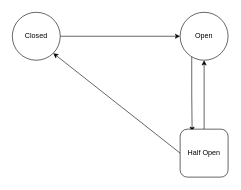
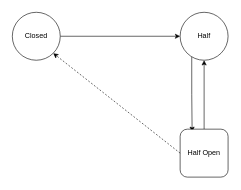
  <mxCell id="0" />
  <mxCell id="1" parent="0" />
  <mxCell id="2" style="edgeStyle=orthogonalEdgeStyle;rounded=0;orthogonalLoop=1;jettySize=auto;html=1;entryX=0;entryY=0.5;entryDx=0;entryDy=0;" edge="1" parent="1" source="3" target="5"><mxGeometry relative="1" as="geometry" /></mxCell>
  <mxCell id="3" value="Closed" style="ellipse;whiteSpace=wrap;html=1;aspect=fixed;" vertex="1" parent="1"><mxGeometry x="20" y="20" width="80" height="80" as="geometry" /></mxCell>
  <mxCell id="4" style="edgeStyle=orthogonalEdgeStyle;rounded=0;orthogonalLoop=1;jettySize=auto;html=1;entryX=0.25;entryY=0.056;entryDx=0;entryDy=0;entryPerimeter=0;exitX=0.242;exitY=0.933;exitDx=0;exitDy=0;exitPerimeter=0;" edge="1" parent="1" source="5" target="7"><mxGeometry relative="1" as="geometry" /></mxCell>
- <mxCell id="5" value="Open" style="ellipse;whiteSpace=wrap;html=1;aspect=fixed;" vertex="1" parent="1"><mxGeometry x="300" y="20" width="80" height="80" as="geometry" /></mxCell>
+ <mxCell id="5" value="Half" style="ellipse;whiteSpace=wrap;html=1;aspect=fixed;" vertex="1" parent="1"><mxGeometry x="300" y="20" width="80" height="80" as="geometry" /></mxCell>
  <mxCell id="6" value="" style="edgeStyle=orthogonalEdgeStyle;rounded=0;orthogonalLoop=1;jettySize=auto;html=1;" edge="1" parent="1" source="7" target="5"><mxGeometry relative="1" as="geometry" /></mxCell>
  <mxCell id="7" value="Half Open" style="whiteSpace=wrap;html=1;aspect=fixed;rounded=1;" vertex="1" parent="1"><mxGeometry x="300" y="215" width="80" height="80" as="geometry" /></mxCell>
- <mxCell id="8" value="" style="endArrow=classic;html=1;rounded=0;exitX=0;exitY=0.5;exitDx=0;exitDy=0;entryX=1;entryY=1;entryDx=0;entryDy=0;" edge="1" parent="1" source="7" target="3"><mxGeometry width="50" height="50" relative="1" as="geometry"><mxPoint x="150" y="160" as="sourcePoint" /><mxPoint x="200" y="110" as="targetPoint" /></mxGeometry></mxCell>
+ <mxCell id="8" value="" style="endArrow=classic;html=1;rounded=0;exitX=0;exitY=0.5;exitDx=0;exitDy=0;entryX=1;entryY=1;entryDx=0;entryDy=0;dashed=1;" edge="1" parent="1" source="7" target="3"><mxGeometry width="50" height="50" relative="1" as="geometry"><mxPoint x="150" y="160" as="sourcePoint" /><mxPoint x="200" y="110" as="targetPoint" /></mxGeometry></mxCell>
